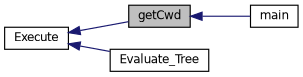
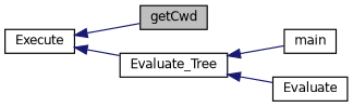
  digraph {
    rankdir=LR
    node [color=black fillcolor=white fontname=Helvetica fontsize=10 shape=record style=filled]
    edge [color=midnightblue dir=back fontname=Helvetica fontsize=10 labelfontname=Helvetica labelfontsize=10 style=solid]
    n1 [fillcolor=grey75 fontcolor=black height=0.2 label=getCwd width=0.4]
    n2 [height=0.2 label=main width=0.4]
    n3 [height=0.2 label=Execute width=0.4]
    n4 [height=0.2 label=Evaluate_Tree width=0.4]
-   n1 -> n2
+   n5 [height=0.2 label=Evaluate width=0.4]
+   n4 -> n2
    n3 -> n1
    n3 -> n4
+   n4 -> n5
  }
